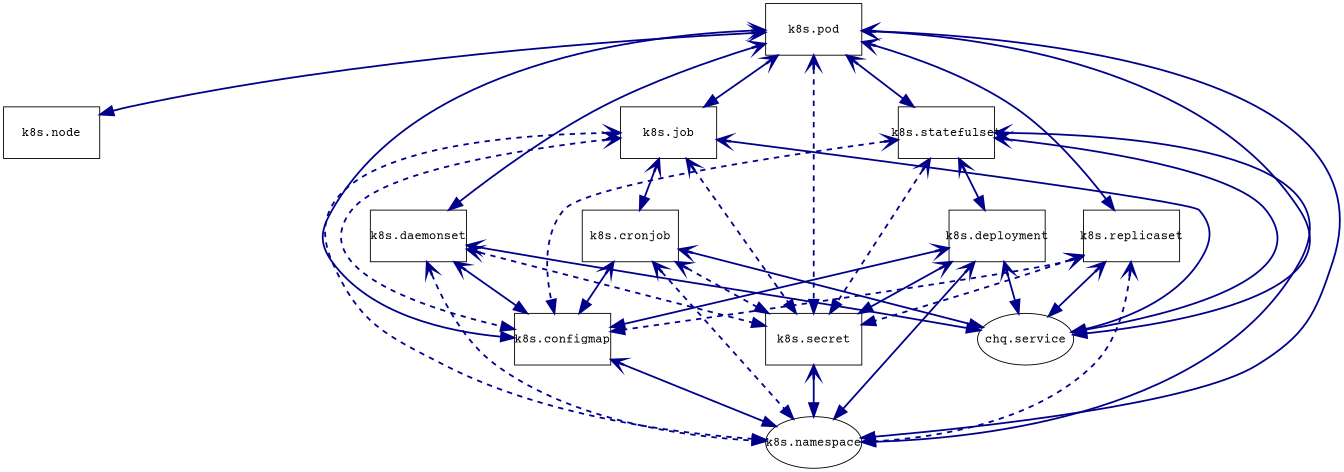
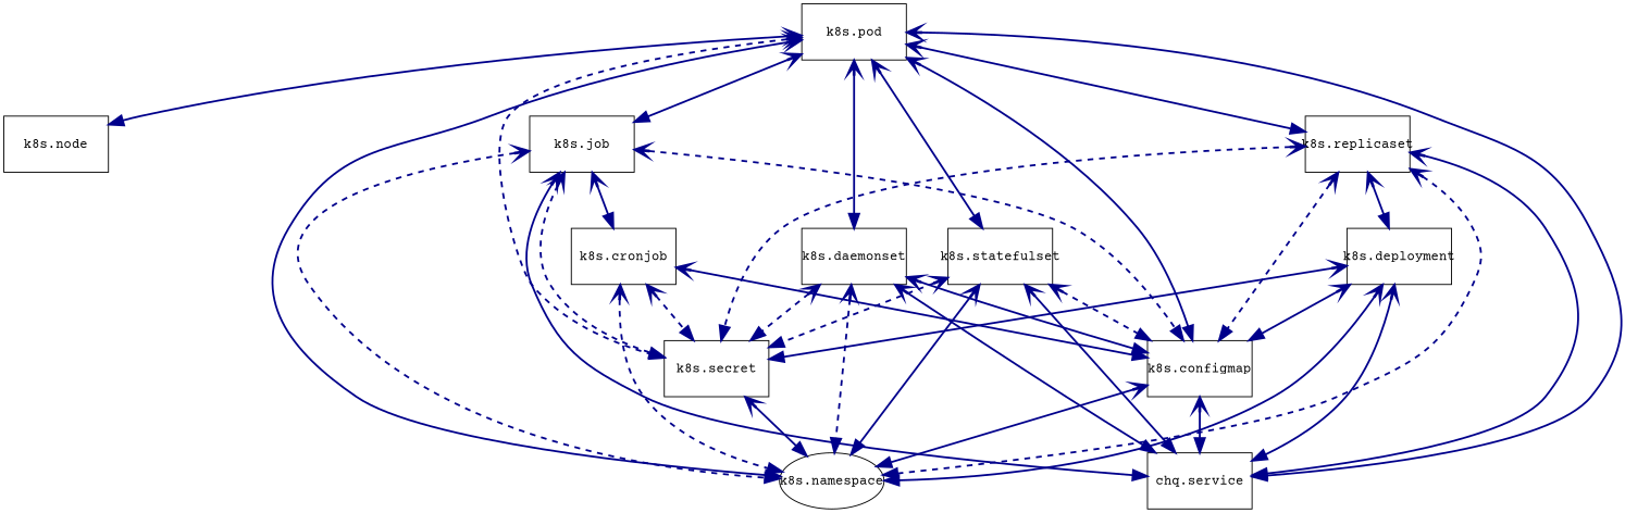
  digraph {
    fontname="Courier Prime"
    nodesep=0.6
    ranksep=0.8
    node [fixedsize=true fontname="Courier Prime" shape=rectangle]
    edge [arrowhead=normal arrowsize=1.5 arrowtail=vee color=darkblue dir=both fontname="Courier Prime" fontsize=10 penwidth=2 style=bold]
    "k8s.node" [height=0.8 width=1.5]
    "k8s.pod" [height=0.8 width=1.5]
    "k8s.daemonset" [height=0.8 width=1.5]
    "k8s.job" [height=0.8 width=1.5]
    "k8s.configmap" [height=0.8 width=1.5]
    "k8s.namespace" [height=0.8 shape=ellipse width=1.5]
-   "chq.service" [height=0.8 shape=ellipse width=1.5]
+   "chq.service" [height=0.8 shape=box width=1.5]
    "k8s.replicaset" [height=0.8 width=1.5]
    "k8s.statefulset" [height=0.8 width=1.5]
    "k8s.secret" [height=0.8 width=1.5]
    "k8s.cronjob" [height=0.8 width=1.5]
    "k8s.deployment" [height=0.8 width=1.5]
    "k8s.pod" -> "k8s.node"
    "k8s.pod" -> "k8s.daemonset"
    "k8s.pod" -> "k8s.job" [style=solid]
    "k8s.pod" -> "k8s.configmap"
    "k8s.pod" -> "k8s.namespace" [style=solid]
    "k8s.pod" -> "chq.service" [style=solid]
    "k8s.pod" -> "k8s.replicaset"
    "k8s.pod" -> "k8s.statefulset" [style=solid]
    "k8s.pod" -> "k8s.secret" [style=dashed]
    "k8s.daemonset" -> "k8s.configmap"
    "k8s.daemonset" -> "k8s.namespace" [style=dashed]
    "k8s.daemonset" -> "chq.service"
    "k8s.daemonset" -> "k8s.secret" [style=dashed]
    "k8s.job" -> "k8s.configmap" [style=dashed]
    "k8s.job" -> "k8s.namespace" [style=dashed]
    "k8s.job" -> "chq.service" [style=solid]
    "k8s.job" -> "k8s.secret" [style=dashed]
    "k8s.job" -> "k8s.cronjob" [style=solid]
    "k8s.configmap" -> "k8s.namespace"
    "k8s.replicaset" -> "k8s.configmap" [style=dashed]
    "k8s.replicaset" -> "k8s.namespace" [style=dashed]
    "k8s.replicaset" -> "chq.service" [style=solid]
    "k8s.replicaset" -> "k8s.secret" [style=dashed]
-   "k8s.statefulset" -> "k8s.deployment"
+   "k8s.replicaset" -> "k8s.deployment"
    "k8s.statefulset" -> "k8s.configmap" [style=dashed]
    "k8s.statefulset" -> "k8s.namespace" [style=solid]
    "k8s.statefulset" -> "chq.service" [style=solid]
    "k8s.statefulset" -> "k8s.secret" [style=dashed]
    "k8s.secret" -> "k8s.namespace"
    "k8s.cronjob" -> "k8s.configmap"
    "k8s.cronjob" -> "k8s.namespace" [style=dashed]
-   "k8s.cronjob" -> "chq.service"
+   "k8s.configmap" -> "chq.service"
    "k8s.cronjob" -> "k8s.secret" [style=dashed]
    "k8s.deployment" -> "k8s.configmap" [style=solid]
    "k8s.deployment" -> "k8s.namespace"
    "k8s.deployment" -> "chq.service"
    "k8s.deployment" -> "k8s.secret" [style=solid]
  }
